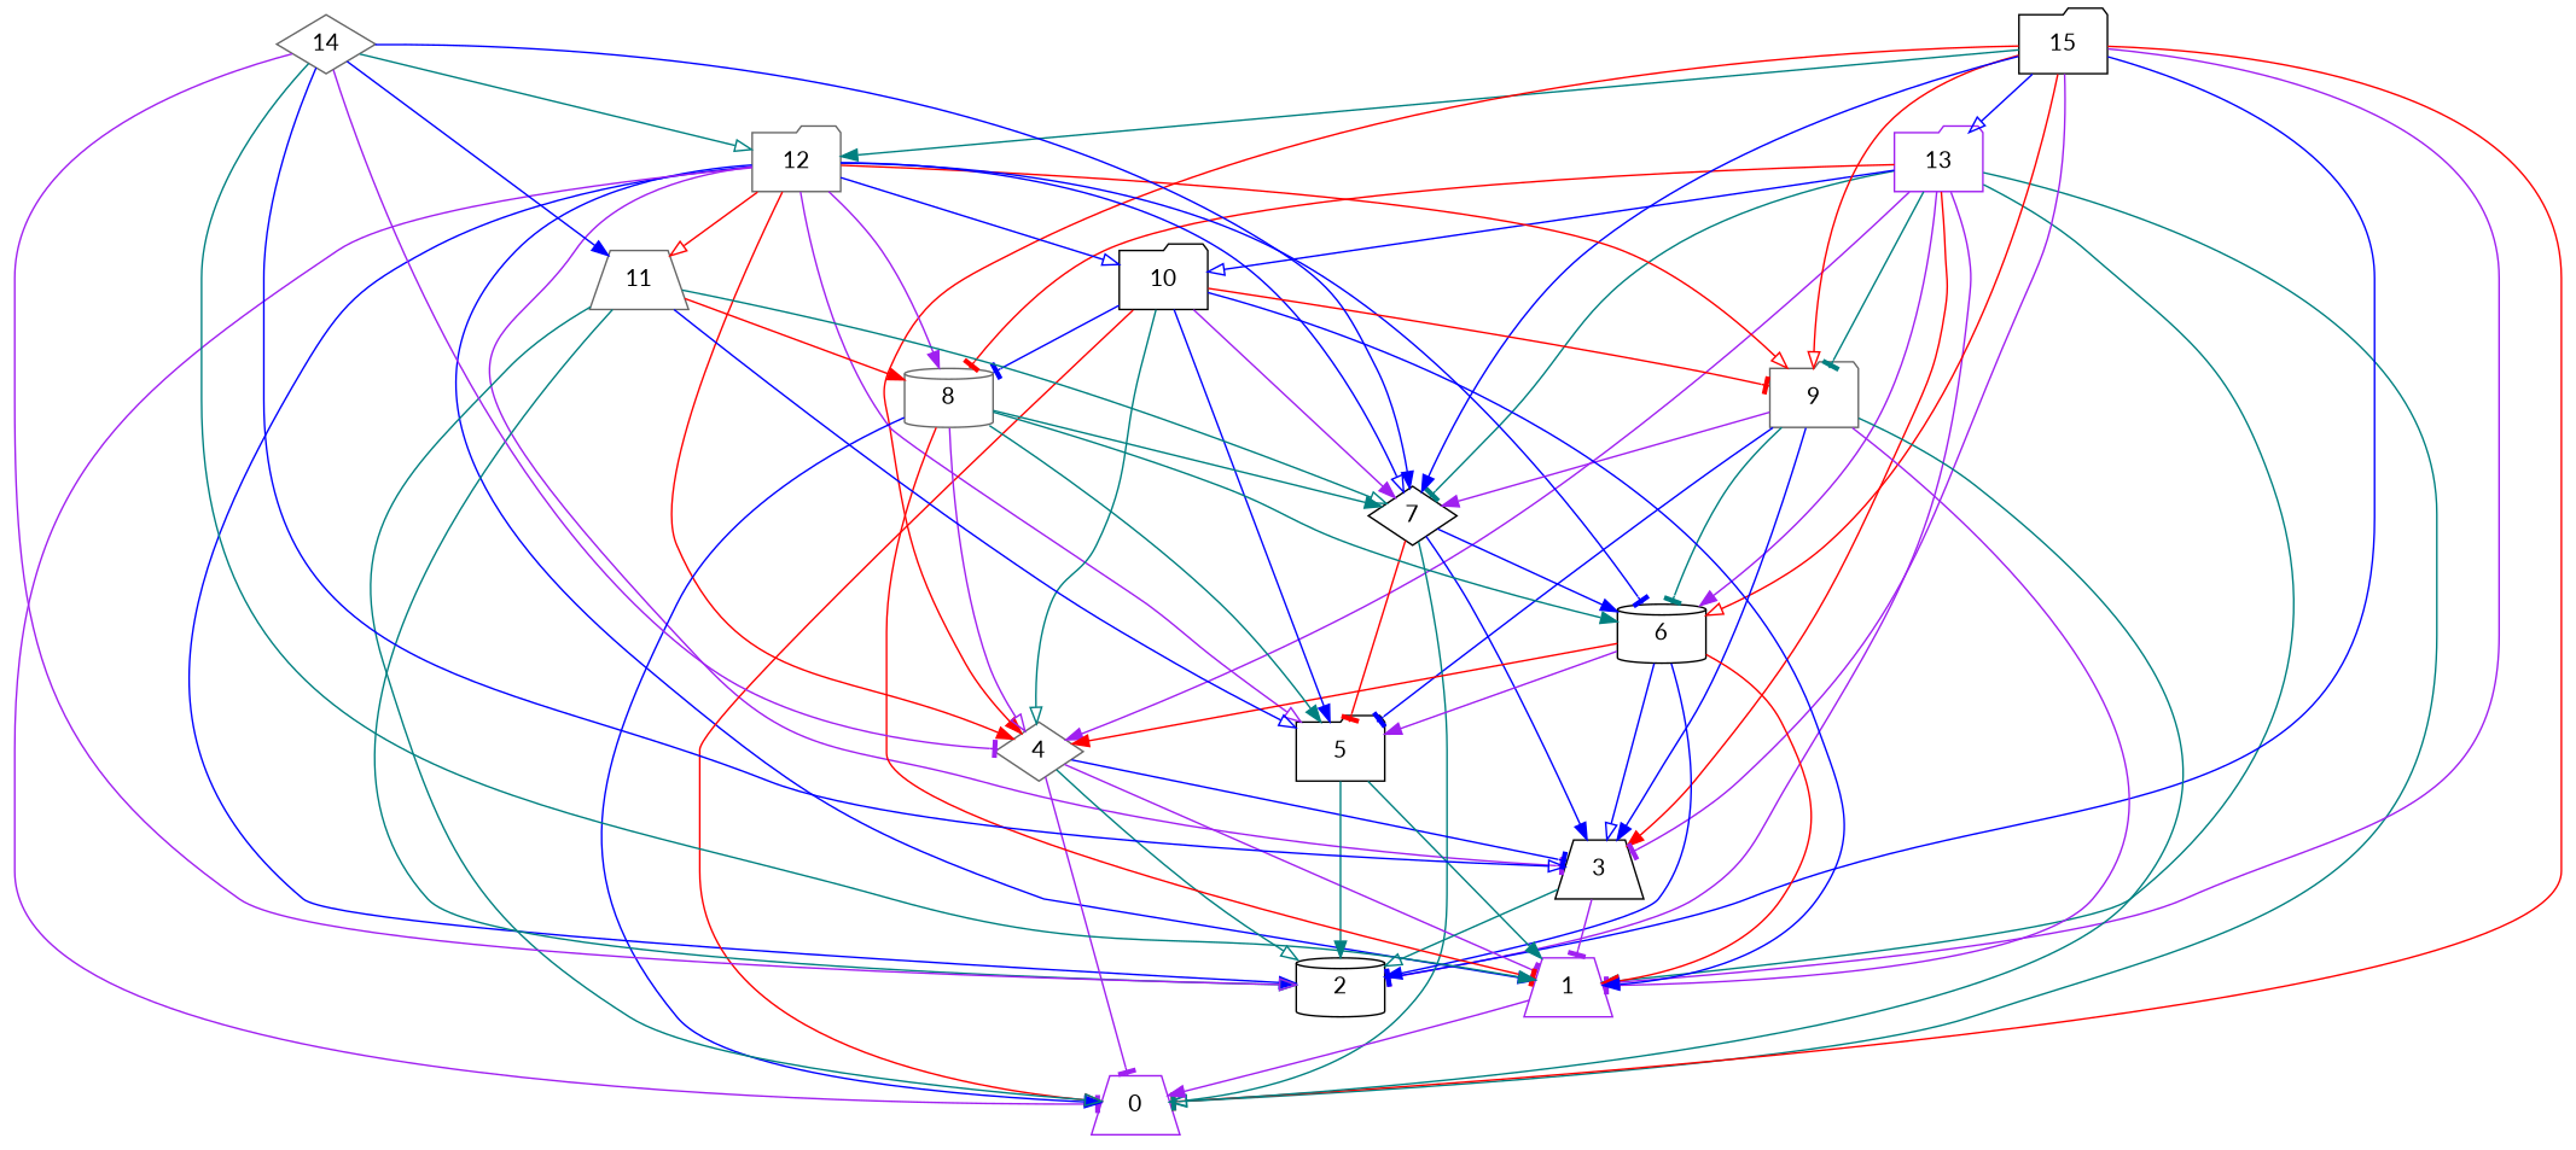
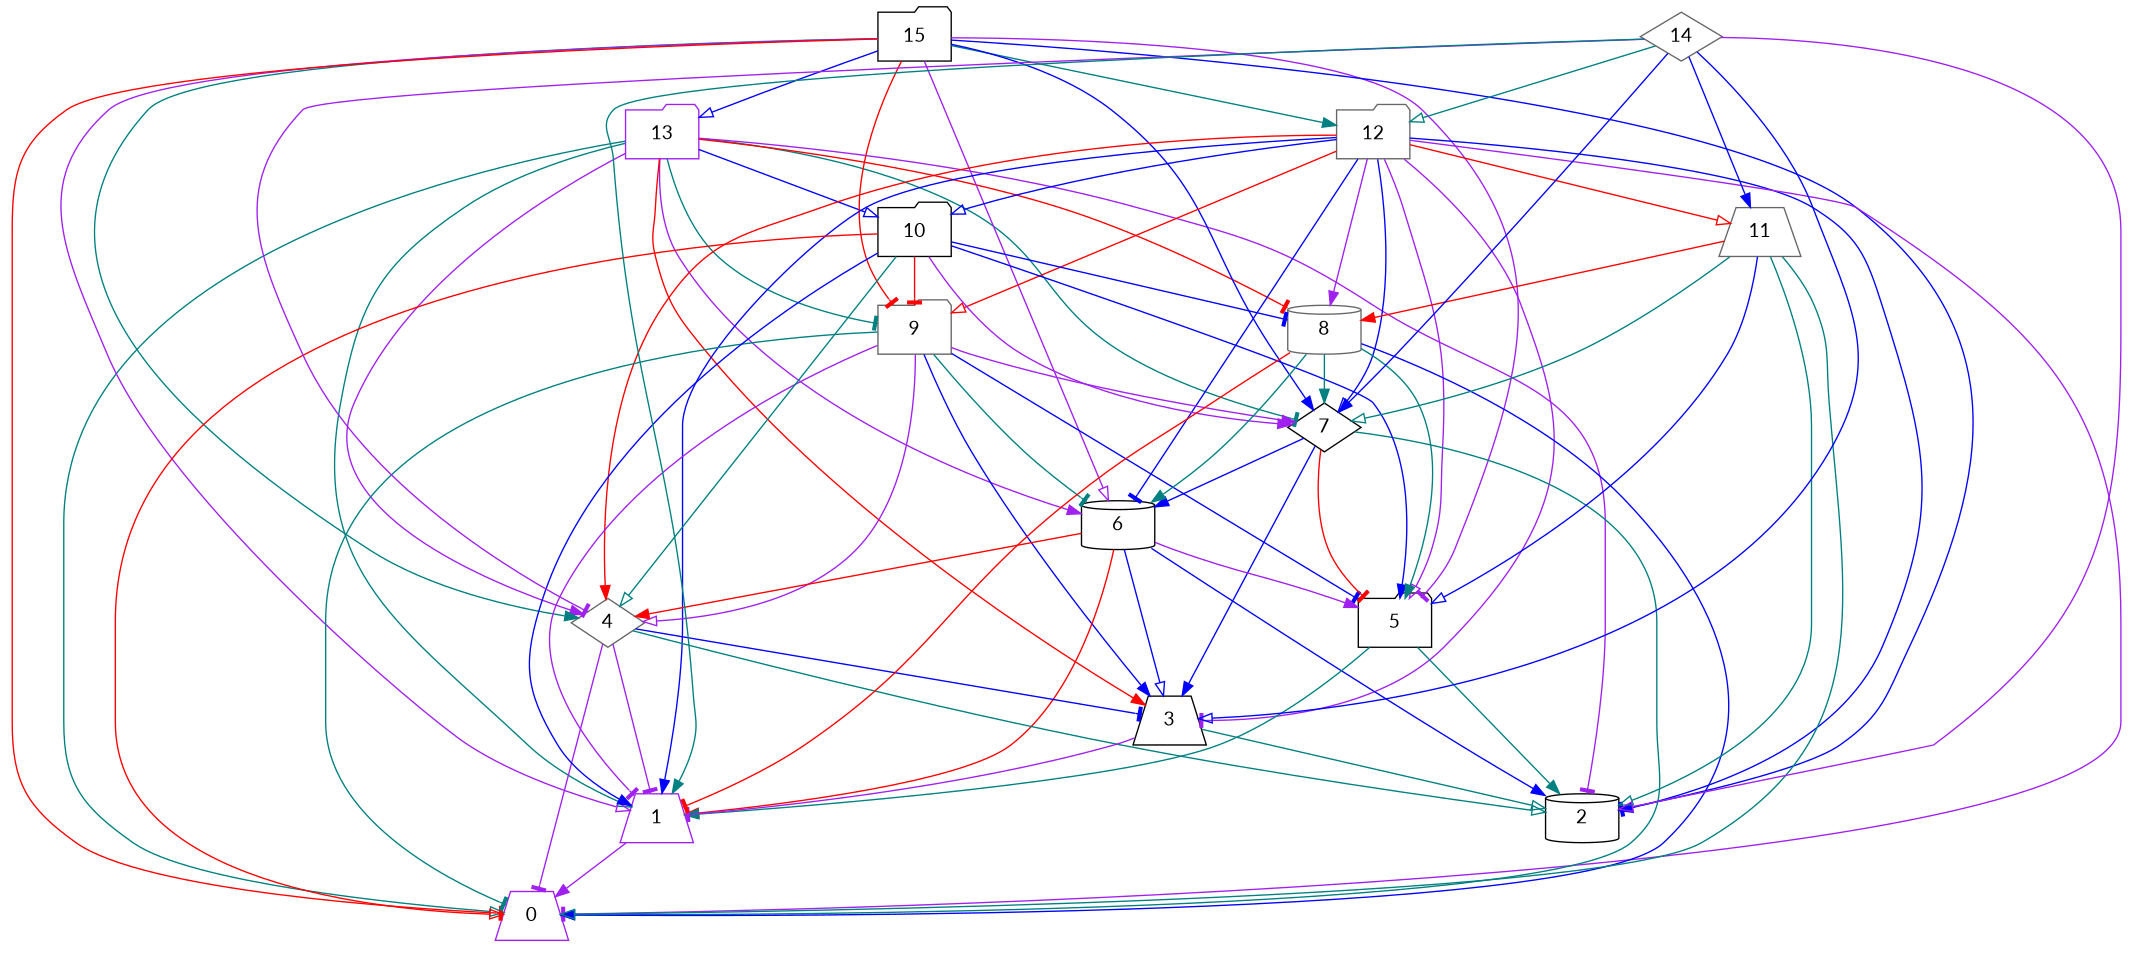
  digraph {
    fontname=Lato
    node [Weight=396 color=black fontname=Lato shape=folder]
    edge [Weight=3 arrowhead=normal color=blue fontname=Lato]
    13 [color=purple]
    15
    12 [Weight=159 color=gray40]
    9 [Weight=159 color=gray40]
    7 [Weight=119 shape=diamond]
    6 [Weight=159 shape=cylinder]
    4 [color=gray40 shape=diamond]
    5
    1 [Weight=277 color=purple shape=trapezium]
    2 [Weight=159 shape=cylinder]
    0 [Weight=79 color=purple shape=trapezium]
    3 [Weight=357 shape=trapezium]
    10 [Weight=277]
    8 [Weight=277 color=gray40 shape=cylinder]
    11 [Weight=277 color=gray40 shape=trapezium]
    14 [Weight=357 color=gray40 shape=diamond]
    13 -> 9 [arrowhead=tee color=teal]
    13 -> 7 [Weight=4 arrowhead=tee color=teal]
    13 -> 6 [Weight=5 color=purple]
    13 -> 4 [Weight=4 color=purple]
    13 -> 1 [Weight=5 arrowhead=onormal color=teal]
    13 -> 2 [Weight=5 arrowhead=tee color=purple]
    13 -> 0 [Weight=8 arrowhead=onormal color=teal]
    13 -> 3 [Weight=9 color=red]
    13 -> 10 [Weight=9 arrowhead=onormal]
    13 -> 8 [Weight=6 arrowhead=tee color=red]
    15 -> 13 [Weight=5 arrowhead=onormal]
    15 -> 12 [Weight=4 color=teal]
-   15 -> 9 [Weight=4 arrowhead=onormal color=red]
+   15 -> 9 [Weight=4 arrowhead=tee color=red]
    15 -> 7 [Weight=10]
-   15 -> 6 [arrowhead=onormal color=red]
-   15 -> 4 [Weight=9 color=red]
-   15 -> 3 [Weight=2 arrowhead=tee color=purple]
+   15 -> 6 [arrowhead=onormal color=purple]
+   15 -> 4 [Weight=9 color=teal]
+   15 -> 5 [Weight=2 arrowhead=tee color=purple]
    15 -> 1 [Weight=5 arrowhead=onormal color=purple]
    15 -> 2 [Weight=7 arrowhead=tee]
    15 -> 0 [Weight=6 arrowhead=tee color=red]
    12 -> 9 [Weight=6 arrowhead=onormal color=red]
    12 -> 7 [arrowhead=onormal]
    12 -> 6 [Weight=9 arrowhead=tee]
    12 -> 4 [Weight=8 color=red]
    12 -> 5 [arrowhead=onormal color=purple]
-   12 -> 1 [arrowhead=onormal]
+   12 -> 1
    12 -> 2 [Weight=10]
    12 -> 0 [Weight=2 arrowhead=tee color=purple]
    12 -> 3 [Weight=2 arrowhead=tee color=purple]
    12 -> 10 [Weight=9 arrowhead=onormal]
    12 -> 8 [color=purple]
    12 -> 11 [arrowhead=onormal color=red]
    9 -> 7 [Weight=9 color=purple]
    9 -> 6 [Weight=10 arrowhead=tee color=teal]
-   8 -> 4 [Weight=4 arrowhead=onormal color=purple]
+   9 -> 4 [Weight=4 arrowhead=onormal color=purple]
    9 -> 5 [Weight=6 arrowhead=tee]
    9 -> 1 [arrowhead=tee color=purple]
    9 -> 0 [Weight=6 arrowhead=tee color=teal]
    9 -> 3 [Weight=2]
    7 -> 6 [Weight=10]
    7 -> 5 [Weight=7 arrowhead=tee color=red]
    7 -> 0 [Weight=8 arrowhead=onormal color=teal]
    7 -> 3 [Weight=6]
    6 -> 4 [Weight=9 color=red]
    6 -> 5 [color=purple]
    6 -> 1 [Weight=5 color=red]
    6 -> 2 [Weight=2]
    6 -> 3 [arrowhead=onormal]
    4 -> 1 [Weight=2 arrowhead=tee color=purple]
    4 -> 2 [arrowhead=onormal color=teal]
    4 -> 0 [arrowhead=tee color=purple]
    4 -> 3 [arrowhead=tee]
    5 -> 1 [Weight=5 color=teal]
    5 -> 2 [Weight=6 color=teal]
    1 -> 0 [color=purple]
    3 -> 1 [Weight=4 arrowhead=tee color=purple]
    3 -> 2 [arrowhead=onormal color=teal]
    10 -> 9 [Weight=4 arrowhead=tee color=red]
    10 -> 7 [Weight=2 color=purple]
    10 -> 4 [Weight=8 arrowhead=onormal color=teal]
    10 -> 5
    10 -> 1 [Weight=4]
    10 -> 0 [Weight=8 arrowhead=onormal color=red]
    10 -> 8 [Weight=8 arrowhead=tee]
    8 -> 7 [Weight=2 color=teal]
    8 -> 6 [Weight=9 color=teal]
    8 -> 5 [Weight=8 color=teal]
    8 -> 1 [Weight=5 arrowhead=tee color=red]
    8 -> 0
    11 -> 7 [arrowhead=onormal color=teal]
    11 -> 5 [Weight=2 arrowhead=onormal]
    11 -> 2 [Weight=5 arrowhead=onormal color=teal]
    11 -> 0 [Weight=4 arrowhead=onormal color=teal]
    11 -> 8 [Weight=7 color=red]
    14 -> 12 [Weight=5 arrowhead=onormal color=teal]
    14 -> 7 [Weight=5]
    14 -> 4 [Weight=2 arrowhead=tee color=purple]
    14 -> 1 [Weight=8 color=teal]
    14 -> 2 [Weight=9 arrowhead=onormal color=purple]
    14 -> 3 [Weight=9 arrowhead=onormal]
    14 -> 11 [Weight=2]
  }
